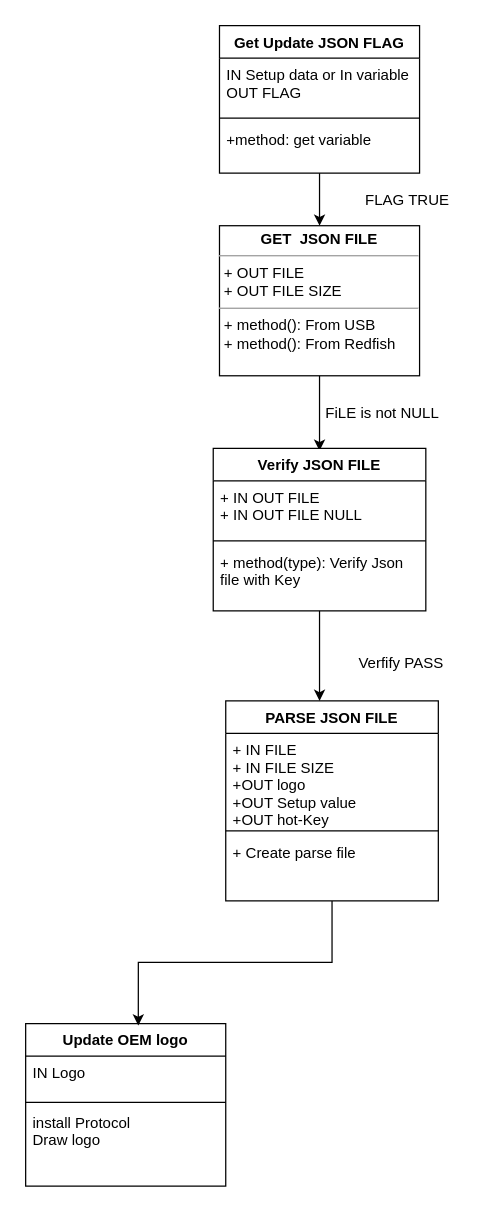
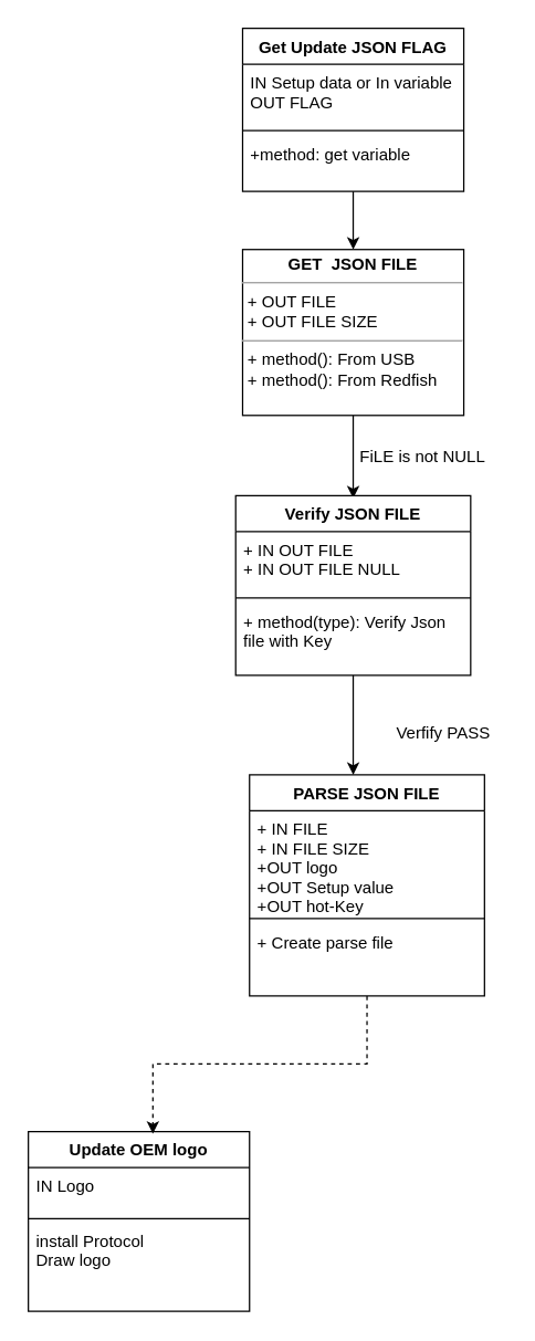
  <mxCell id="0" />
  <mxCell id="1" parent="0" />
  <mxCell id="2" style="edgeStyle=orthogonalEdgeStyle;rounded=0;orthogonalLoop=1;jettySize=auto;html=1;" parent="1" source="3" edge="1"><mxGeometry relative="1" as="geometry"><mxPoint x="255" y="360" as="targetPoint" /></mxGeometry></mxCell>
  <mxCell id="3" value="&lt;p style=&quot;margin: 0px ; margin-top: 4px ; text-align: center&quot;&gt;&lt;b&gt;GET&amp;nbsp; JSON FILE&lt;/b&gt;&lt;/p&gt;&lt;hr size=&quot;1&quot;&gt;&lt;p style=&quot;margin: 0px ; margin-left: 4px&quot;&gt;+ OUT FILE&lt;/p&gt;&lt;p style=&quot;margin: 0px ; margin-left: 4px&quot;&gt;+ OUT FILE SIZE&lt;/p&gt;&lt;hr size=&quot;1&quot;&gt;&lt;p style=&quot;margin: 0px ; margin-left: 4px&quot;&gt;+ method(): From USB&lt;/p&gt;&lt;p style=&quot;margin: 0px ; margin-left: 4px&quot;&gt;+ method(): From Redfish&lt;/p&gt;&lt;p style=&quot;margin: 0px ; margin-left: 4px&quot;&gt;&lt;br&gt;&lt;/p&gt;" style="verticalAlign=top;align=left;overflow=fill;fontSize=12;fontFamily=Helvetica;html=1;" parent="1" vertex="1"><mxGeometry x="175" y="180" width="160" height="120" as="geometry" /></mxCell>
  <mxCell id="4" style="edgeStyle=orthogonalEdgeStyle;rounded=0;orthogonalLoop=1;jettySize=auto;html=1;" parent="1" source="5" edge="1"><mxGeometry relative="1" as="geometry"><mxPoint x="255" y="560" as="targetPoint" /></mxGeometry></mxCell>
  <mxCell id="5" value="Verify JSON FILE" style="swimlane;fontStyle=1;align=center;verticalAlign=top;childLayout=stackLayout;horizontal=1;startSize=26;horizontalStack=0;resizeParent=1;resizeParentMax=0;resizeLast=0;collapsible=1;marginBottom=0;" parent="1" vertex="1"><mxGeometry x="170" y="358" width="170" height="130" as="geometry"><mxRectangle x="190" y="348" width="130" height="26" as="alternateBounds" /></mxGeometry></mxCell>
  <mxCell id="6" value="+ IN OUT FILE&#10;+ IN OUT FILE NULL" style="text;strokeColor=none;fillColor=none;align=left;verticalAlign=top;spacingLeft=4;spacingRight=4;overflow=hidden;rotatable=0;points=[[0,0.5],[1,0.5]];portConstraint=eastwest;" parent="5" vertex="1"><mxGeometry y="26" width="170" height="44" as="geometry" /></mxCell>
  <mxCell id="7" value="" style="line;strokeWidth=1;fillColor=none;align=left;verticalAlign=middle;spacingTop=-1;spacingLeft=3;spacingRight=3;rotatable=0;labelPosition=right;points=[];portConstraint=eastwest;" parent="5" vertex="1"><mxGeometry y="70" width="170" height="8" as="geometry" /></mxCell>
  <mxCell id="8" value="+ method(type): Verify Json file with Key" style="text;strokeColor=none;fillColor=none;align=left;verticalAlign=top;spacingLeft=4;spacingRight=4;overflow=hidden;rotatable=0;points=[[0,0.5],[1,0.5]];portConstraint=eastwest;whiteSpace=wrap;" parent="5" vertex="1"><mxGeometry y="78" width="170" height="52" as="geometry" /></mxCell>
  <mxCell id="9" value="FiLE is not NULL" style="text;html=1;resizable=0;autosize=1;align=center;verticalAlign=middle;points=[];fillColor=none;strokeColor=none;rounded=0;" parent="1" vertex="1"><mxGeometry x="250" y="320" width="110" height="20" as="geometry" /></mxCell>
- <mxCell id="10" style="edgeStyle=orthogonalEdgeStyle;rounded=0;orthogonalLoop=1;jettySize=auto;html=1;entryX=0.563;entryY=0.012;entryDx=0;entryDy=0;entryPerimeter=0;" parent="1" source="11" target="22" edge="1"><mxGeometry relative="1" as="geometry" /></mxCell>
+ <mxCell id="10" style="edgeStyle=orthogonalEdgeStyle;rounded=0;orthogonalLoop=1;jettySize=auto;html=1;entryX=0.563;entryY=0.012;entryDx=0;entryDy=0;entryPerimeter=0;dashed=1;" parent="1" source="11" target="22" edge="1"><mxGeometry relative="1" as="geometry" /></mxCell>
  <mxCell id="11" value="PARSE JSON FILE" style="swimlane;fontStyle=1;align=center;verticalAlign=top;childLayout=stackLayout;horizontal=1;startSize=26;horizontalStack=0;resizeParent=1;resizeParentMax=0;resizeLast=0;collapsible=1;marginBottom=0;fillColor=none;" parent="1" vertex="1"><mxGeometry x="180" y="560" width="170" height="160" as="geometry" /></mxCell>
  <mxCell id="12" value="+ IN FILE&#10;+ IN FILE SIZE&#10;+OUT logo&#10;+OUT Setup value&#10;+OUT hot-Key" style="text;strokeColor=none;fillColor=none;align=left;verticalAlign=top;spacingLeft=4;spacingRight=4;overflow=hidden;rotatable=0;points=[[0,0.5],[1,0.5]];portConstraint=eastwest;" parent="11" vertex="1"><mxGeometry y="26" width="170" height="74" as="geometry" /></mxCell>
  <mxCell id="13" value="" style="line;strokeWidth=1;fillColor=none;align=left;verticalAlign=middle;spacingTop=-1;spacingLeft=3;spacingRight=3;rotatable=0;labelPosition=right;points=[];portConstraint=eastwest;" parent="11" vertex="1"><mxGeometry y="100" width="170" height="8" as="geometry" /></mxCell>
  <mxCell id="14" value="+ Create parse file" style="text;strokeColor=none;fillColor=none;align=left;verticalAlign=top;spacingLeft=4;spacingRight=4;overflow=hidden;rotatable=0;points=[[0,0.5],[1,0.5]];portConstraint=eastwest;" parent="11" vertex="1"><mxGeometry y="108" width="170" height="52" as="geometry" /></mxCell>
  <mxCell id="15" value="Verfify PASS" style="text;html=1;resizable=0;autosize=1;align=center;verticalAlign=middle;points=[];fillColor=none;strokeColor=none;rounded=0;" parent="1" vertex="1"><mxGeometry x="280" y="520" width="80" height="20" as="geometry" /></mxCell>
  <mxCell id="16" style="edgeStyle=orthogonalEdgeStyle;rounded=0;orthogonalLoop=1;jettySize=auto;html=1;entryX=0.5;entryY=0;entryDx=0;entryDy=0;" parent="1" source="17" target="3" edge="1"><mxGeometry relative="1" as="geometry" /></mxCell>
  <mxCell id="17" value="Get Update JSON FLAG" style="swimlane;fontStyle=1;align=center;verticalAlign=top;childLayout=stackLayout;horizontal=1;startSize=26;horizontalStack=0;resizeParent=1;resizeParentMax=0;resizeLast=0;collapsible=1;marginBottom=0;strokeColor=#000000;fillColor=none;" parent="1" vertex="1"><mxGeometry x="175" y="20" width="160" height="118" as="geometry" /></mxCell>
  <mxCell id="18" value="IN Setup data or In variable&#10;OUT FLAG" style="text;strokeColor=none;fillColor=none;align=left;verticalAlign=top;spacingLeft=4;spacingRight=4;overflow=hidden;rotatable=0;points=[[0,0.5],[1,0.5]];portConstraint=eastwest;" parent="17" vertex="1"><mxGeometry y="26" width="160" height="44" as="geometry" /></mxCell>
  <mxCell id="19" value="" style="line;strokeWidth=1;fillColor=none;align=left;verticalAlign=middle;spacingTop=-1;spacingLeft=3;spacingRight=3;rotatable=0;labelPosition=right;points=[];portConstraint=eastwest;" parent="17" vertex="1"><mxGeometry y="70" width="160" height="8" as="geometry" /></mxCell>
  <mxCell id="20" value="+method: get variable" style="text;strokeColor=none;fillColor=none;align=left;verticalAlign=top;spacingLeft=4;spacingRight=4;overflow=hidden;rotatable=0;points=[[0,0.5],[1,0.5]];portConstraint=eastwest;" parent="17" vertex="1"><mxGeometry y="78" width="160" height="40" as="geometry" /></mxCell>
- <mxCell id="21" value="FLAG TRUE" style="text;html=1;resizable=0;autosize=1;align=center;verticalAlign=middle;points=[];fillColor=none;strokeColor=none;rounded=0;" parent="1" vertex="1"><mxGeometry x="285" y="150" width="80" height="20" as="geometry" /></mxCell>
  <mxCell id="22" value="Update OEM logo" style="swimlane;fontStyle=1;align=center;verticalAlign=top;childLayout=stackLayout;horizontal=1;startSize=26;horizontalStack=0;resizeParent=1;resizeParentMax=0;resizeLast=0;collapsible=1;marginBottom=0;strokeColor=#000000;fillColor=none;" parent="1" vertex="1"><mxGeometry x="20" y="818" width="160" height="130" as="geometry" /></mxCell>
  <mxCell id="23" value="IN Logo&#10;" style="text;strokeColor=none;fillColor=none;align=left;verticalAlign=top;spacingLeft=4;spacingRight=4;overflow=hidden;rotatable=0;points=[[0,0.5],[1,0.5]];portConstraint=eastwest;" parent="22" vertex="1"><mxGeometry y="26" width="160" height="34" as="geometry" /></mxCell>
  <mxCell id="24" value="" style="line;strokeWidth=1;fillColor=none;align=left;verticalAlign=middle;spacingTop=-1;spacingLeft=3;spacingRight=3;rotatable=0;labelPosition=right;points=[];portConstraint=eastwest;" parent="22" vertex="1"><mxGeometry y="60" width="160" height="6" as="geometry" /></mxCell>
  <mxCell id="25" value="install Protocol&#10;Draw logo" style="text;strokeColor=none;fillColor=none;align=left;verticalAlign=top;spacingLeft=4;spacingRight=4;overflow=hidden;rotatable=0;points=[[0,0.5],[1,0.5]];portConstraint=eastwest;" parent="22" vertex="1"><mxGeometry y="66" width="160" height="64" as="geometry" /></mxCell>
